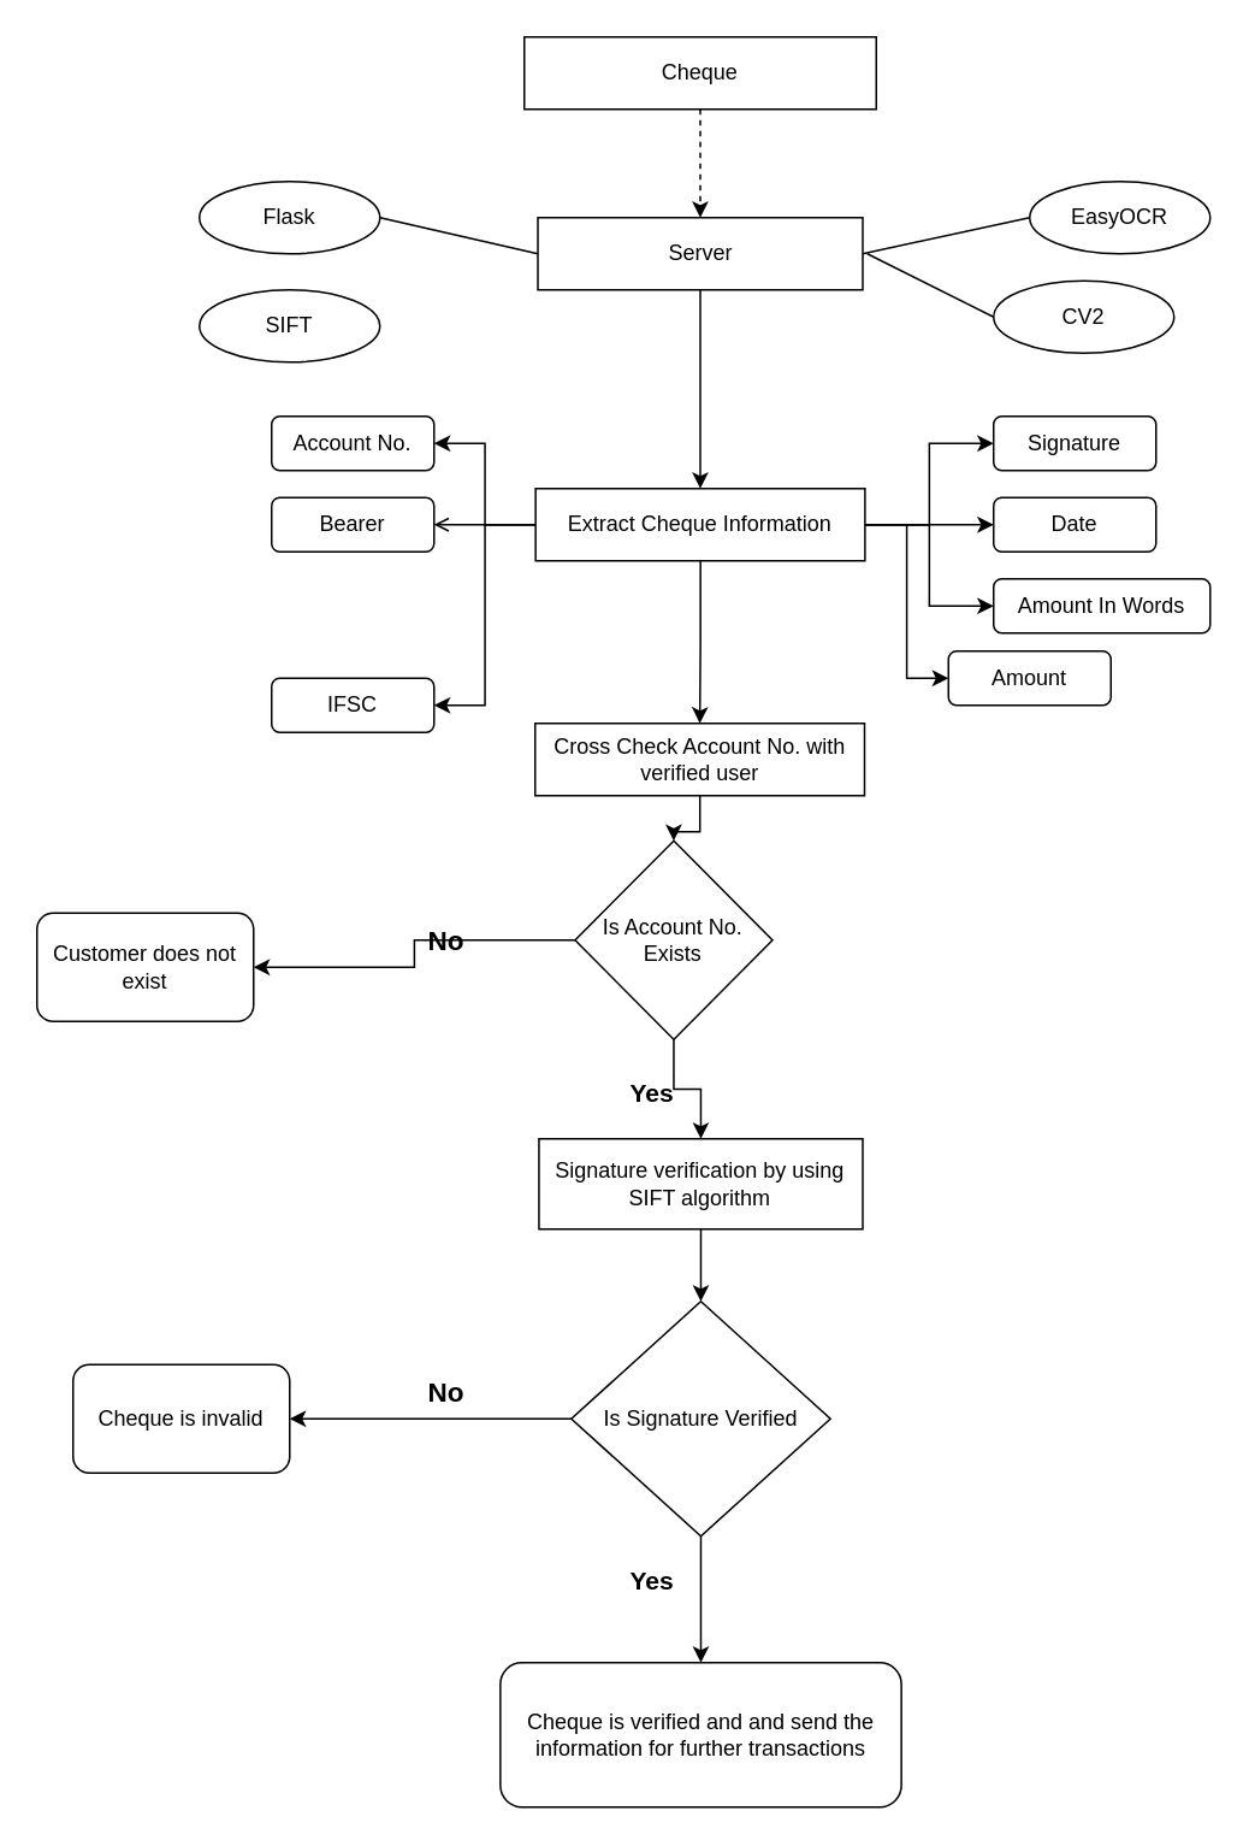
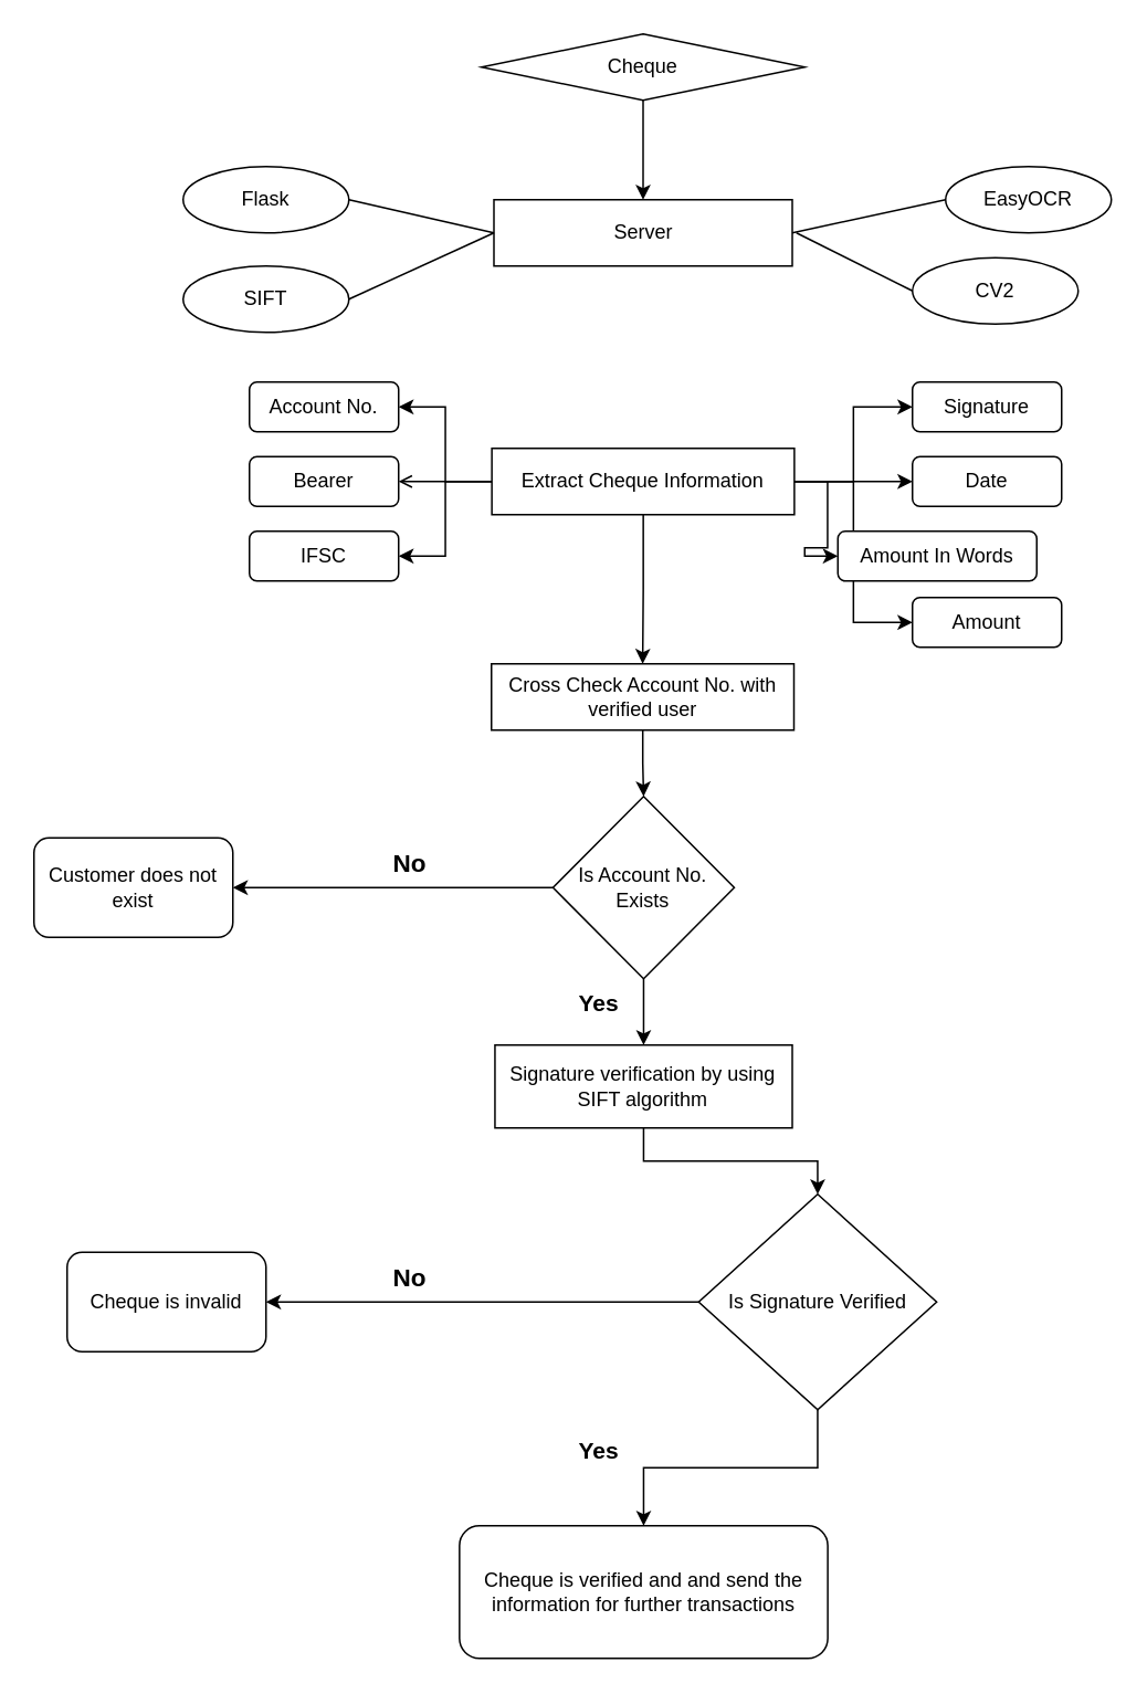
  <mxCell id="0" />
  <mxCell id="1" parent="0" />
- <mxCell id="2" style="edgeStyle=orthogonalEdgeStyle;rounded=0;orthogonalLoop=1;jettySize=auto;html=1;entryX=0.5;entryY=0;entryDx=0;entryDy=0;dashed=1;" edge="1" parent="1" source="3" target="5"><mxGeometry relative="1" as="geometry" /></mxCell>
- <mxCell id="3" value="Cheque" style="rounded=0;whiteSpace=wrap;html=1;" vertex="1" parent="1"><mxGeometry x="290" y="20" width="195" height="40" as="geometry" /></mxCell>
- <mxCell id="4" style="edgeStyle=orthogonalEdgeStyle;rounded=0;orthogonalLoop=1;jettySize=auto;html=1;entryX=0.5;entryY=0;entryDx=0;entryDy=0;" edge="1" parent="1" source="5" target="22"><mxGeometry relative="1" as="geometry" /></mxCell>
+ <mxCell id="2" style="edgeStyle=orthogonalEdgeStyle;rounded=0;orthogonalLoop=1;jettySize=auto;html=1;entryX=0.5;entryY=0;entryDx=0;entryDy=0;" edge="1" parent="1" source="3" target="5"><mxGeometry relative="1" as="geometry" /></mxCell>
+ <mxCell id="3" value="Cheque" style="rhombus;whiteSpace=wrap;html=1;" vertex="1" parent="1"><mxGeometry x="290" y="20" width="195" height="40" as="geometry" /></mxCell>
  <mxCell id="5" value="Server" style="rounded=0;whiteSpace=wrap;html=1;" vertex="1" parent="1"><mxGeometry x="297.5" y="120" width="180" height="40" as="geometry" /></mxCell>
  <mxCell id="6" value="Flask" style="ellipse;whiteSpace=wrap;html=1;" vertex="1" parent="1"><mxGeometry x="110" y="100" width="100" height="40" as="geometry" /></mxCell>
  <mxCell id="7" value="EasyOCR" style="ellipse;whiteSpace=wrap;html=1;" vertex="1" parent="1"><mxGeometry x="570" y="100" width="100" height="40" as="geometry" /></mxCell>
  <mxCell id="8" value="CV2" style="ellipse;whiteSpace=wrap;html=1;" vertex="1" parent="1"><mxGeometry x="550" y="155" width="100" height="40" as="geometry" /></mxCell>
  <mxCell id="9" value="SIFT" style="ellipse;whiteSpace=wrap;html=1;" vertex="1" parent="1"><mxGeometry x="110" y="160" width="100" height="40" as="geometry" /></mxCell>
  <mxCell id="10" value="" style="endArrow=none;html=1;rounded=0;entryX=0;entryY=0.5;entryDx=0;entryDy=0;exitX=1;exitY=0.5;exitDx=0;exitDy=0;" edge="1" parent="1" source="5" target="7"><mxGeometry width="50" height="50" relative="1" as="geometry"><mxPoint x="340" y="140" as="sourcePoint" /><mxPoint x="390" y="90" as="targetPoint" /></mxGeometry></mxCell>
  <mxCell id="11" value="" style="endArrow=none;html=1;rounded=0;entryX=0;entryY=0.5;entryDx=0;entryDy=0;" edge="1" parent="1" target="8"><mxGeometry width="50" height="50" relative="1" as="geometry"><mxPoint x="480" y="140" as="sourcePoint" /><mxPoint x="580" y="130" as="targetPoint" /></mxGeometry></mxCell>
  <mxCell id="12" value="" style="endArrow=none;html=1;rounded=0;entryX=1;entryY=0.5;entryDx=0;entryDy=0;exitX=0;exitY=0.5;exitDx=0;exitDy=0;" edge="1" parent="1" source="5" target="6"><mxGeometry width="50" height="50" relative="1" as="geometry"><mxPoint x="498" y="160" as="sourcePoint" /><mxPoint x="590" y="140" as="targetPoint" /></mxGeometry></mxCell>
+ <mxCell id="13" value="" style="endArrow=none;html=1;rounded=0;entryX=0;entryY=0.5;entryDx=0;entryDy=0;exitX=1;exitY=0.5;exitDx=0;exitDy=0;" edge="1" parent="1" source="9" target="5"><mxGeometry width="50" height="50" relative="1" as="geometry"><mxPoint x="508" y="170" as="sourcePoint" /><mxPoint x="600" y="150" as="targetPoint" /></mxGeometry></mxCell>
  <mxCell id="14" style="edgeStyle=orthogonalEdgeStyle;rounded=0;orthogonalLoop=1;jettySize=auto;html=1;exitX=0;exitY=0.501;exitDx=0;exitDy=0;entryX=1;entryY=0.5;entryDx=0;entryDy=0;exitPerimeter=0;" edge="1" parent="1" source="22" target="23"><mxGeometry relative="1" as="geometry" /></mxCell>
  <mxCell id="15" style="edgeStyle=orthogonalEdgeStyle;rounded=0;orthogonalLoop=1;jettySize=auto;html=1;endArrow=open;" edge="1" parent="1" source="22" target="24"><mxGeometry relative="1" as="geometry" /></mxCell>
  <mxCell id="16" style="edgeStyle=orthogonalEdgeStyle;rounded=0;orthogonalLoop=1;jettySize=auto;html=1;entryX=1;entryY=0.5;entryDx=0;entryDy=0;" edge="1" parent="1" source="22" target="25"><mxGeometry relative="1" as="geometry" /></mxCell>
  <mxCell id="17" style="edgeStyle=orthogonalEdgeStyle;rounded=0;orthogonalLoop=1;jettySize=auto;html=1;entryX=0;entryY=0.5;entryDx=0;entryDy=0;" edge="1" parent="1" source="22" target="28"><mxGeometry relative="1" as="geometry" /></mxCell>
  <mxCell id="18" style="edgeStyle=orthogonalEdgeStyle;rounded=0;orthogonalLoop=1;jettySize=auto;html=1;" edge="1" parent="1" source="22" target="27"><mxGeometry relative="1" as="geometry" /></mxCell>
  <mxCell id="19" style="edgeStyle=orthogonalEdgeStyle;rounded=0;orthogonalLoop=1;jettySize=auto;html=1;entryX=0;entryY=0.5;entryDx=0;entryDy=0;" edge="1" parent="1" source="22" target="26"><mxGeometry relative="1" as="geometry" /></mxCell>
  <mxCell id="20" style="edgeStyle=orthogonalEdgeStyle;rounded=0;orthogonalLoop=1;jettySize=auto;html=1;entryX=0;entryY=0.5;entryDx=0;entryDy=0;" edge="1" parent="1" source="22" target="29"><mxGeometry relative="1" as="geometry" /></mxCell>
  <mxCell id="21" style="edgeStyle=orthogonalEdgeStyle;rounded=0;orthogonalLoop=1;jettySize=auto;html=1;entryX=0.5;entryY=0;entryDx=0;entryDy=0;" edge="1" parent="1" source="22" target="31"><mxGeometry relative="1" as="geometry" /></mxCell>
  <mxCell id="22" value="Extract Cheque Information" style="rounded=0;whiteSpace=wrap;html=1;" vertex="1" parent="1"><mxGeometry x="296.25" y="270" width="182.5" height="40" as="geometry" /></mxCell>
  <mxCell id="23" value="Account No." style="rounded=1;whiteSpace=wrap;html=1;" vertex="1" parent="1"><mxGeometry x="150" y="230" width="90" height="30" as="geometry" /></mxCell>
  <mxCell id="24" value="Bearer" style="rounded=1;whiteSpace=wrap;html=1;" vertex="1" parent="1"><mxGeometry x="150" y="275" width="90" height="30" as="geometry" /></mxCell>
- <mxCell id="25" value="IFSC" style="rounded=1;whiteSpace=wrap;html=1;" vertex="1" parent="1"><mxGeometry x="150" y="375" width="90" height="30" as="geometry" /></mxCell>
- <mxCell id="26" value="Amount In Words" style="rounded=1;whiteSpace=wrap;html=1;" vertex="1" parent="1"><mxGeometry x="550" y="320" width="120" height="30" as="geometry" /></mxCell>
+ <mxCell id="25" value="IFSC" style="rounded=1;whiteSpace=wrap;html=1;" vertex="1" parent="1"><mxGeometry x="150" y="320" width="90" height="30" as="geometry" /></mxCell>
+ <mxCell id="26" value="Amount In Words" style="rounded=1;whiteSpace=wrap;html=1;" vertex="1" parent="1"><mxGeometry x="505" y="320" width="120" height="30" as="geometry" /></mxCell>
  <mxCell id="27" value="Date" style="rounded=1;whiteSpace=wrap;html=1;" vertex="1" parent="1"><mxGeometry x="550" y="275" width="90" height="30" as="geometry" /></mxCell>
  <mxCell id="28" value="Signature" style="rounded=1;whiteSpace=wrap;html=1;" vertex="1" parent="1"><mxGeometry x="550" y="230" width="90" height="30" as="geometry" /></mxCell>
- <mxCell id="29" value="Amount" style="rounded=1;whiteSpace=wrap;html=1;" vertex="1" parent="1"><mxGeometry x="525" y="360" width="90" height="30" as="geometry" /></mxCell>
+ <mxCell id="29" value="Amount" style="rounded=1;whiteSpace=wrap;html=1;" vertex="1" parent="1"><mxGeometry x="550" y="360" width="90" height="30" as="geometry" /></mxCell>
  <mxCell id="30" style="edgeStyle=orthogonalEdgeStyle;rounded=0;orthogonalLoop=1;jettySize=auto;html=1;entryX=0.5;entryY=0;entryDx=0;entryDy=0;" edge="1" parent="1" source="31" target="34"><mxGeometry relative="1" as="geometry" /></mxCell>
  <mxCell id="31" value="Cross Check Account No. with verified user" style="rounded=0;whiteSpace=wrap;html=1;" vertex="1" parent="1"><mxGeometry x="296" y="400" width="182.5" height="40" as="geometry" /></mxCell>
  <mxCell id="32" style="edgeStyle=orthogonalEdgeStyle;rounded=0;orthogonalLoop=1;jettySize=auto;html=1;entryX=1;entryY=0.5;entryDx=0;entryDy=0;" edge="1" parent="1" source="34" target="35"><mxGeometry relative="1" as="geometry" /></mxCell>
  <mxCell id="33" style="edgeStyle=orthogonalEdgeStyle;rounded=0;orthogonalLoop=1;jettySize=auto;html=1;entryX=0.5;entryY=0;entryDx=0;entryDy=0;" edge="1" parent="1" source="34" target="38"><mxGeometry relative="1" as="geometry" /></mxCell>
- <mxCell id="34" value="Is Account No. Exists" style="rhombus;whiteSpace=wrap;html=1;" vertex="1" parent="1"><mxGeometry x="318.13" y="465" width="109.37" height="110" as="geometry" /></mxCell>
+ <mxCell id="34" value="Is Account No. Exists" style="rhombus;whiteSpace=wrap;html=1;" vertex="1" parent="1"><mxGeometry x="333.13" y="480" width="109.37" height="110" as="geometry" /></mxCell>
  <mxCell id="35" value="Customer does not exist" style="rounded=1;whiteSpace=wrap;html=1;" vertex="1" parent="1"><mxGeometry x="20" y="505" width="120" height="60" as="geometry" /></mxCell>
  <mxCell id="36" value="&lt;b&gt;&lt;font style=&quot;font-size: 15px;&quot;&gt;No&lt;/font&gt;&lt;/b&gt;" style="text;html=1;strokeColor=none;fillColor=none;align=center;verticalAlign=middle;whiteSpace=wrap;rounded=0;" vertex="1" parent="1"><mxGeometry x="216.73" y="505" width="60" height="30" as="geometry" /></mxCell>
  <mxCell id="37" style="edgeStyle=orthogonalEdgeStyle;rounded=0;orthogonalLoop=1;jettySize=auto;html=1;entryX=0.5;entryY=0;entryDx=0;entryDy=0;" edge="1" parent="1" source="38" target="41"><mxGeometry relative="1" as="geometry" /></mxCell>
  <mxCell id="38" value="Signature verification by using SIFT algorithm" style="rounded=0;whiteSpace=wrap;html=1;" vertex="1" parent="1"><mxGeometry x="298.13" y="630" width="179.37" height="50" as="geometry" /></mxCell>
  <mxCell id="39" style="edgeStyle=orthogonalEdgeStyle;rounded=0;orthogonalLoop=1;jettySize=auto;html=1;entryX=1;entryY=0.5;entryDx=0;entryDy=0;" edge="1" parent="1" source="41" target="45"><mxGeometry relative="1" as="geometry" /></mxCell>
  <mxCell id="40" style="edgeStyle=orthogonalEdgeStyle;rounded=0;orthogonalLoop=1;jettySize=auto;html=1;entryX=0.5;entryY=0;entryDx=0;entryDy=0;" edge="1" parent="1" source="41" target="46"><mxGeometry relative="1" as="geometry" /></mxCell>
- <mxCell id="41" value="Is Signature Verified" style="rhombus;whiteSpace=wrap;html=1;" vertex="1" parent="1"><mxGeometry x="316.04" y="720" width="143.56" height="130" as="geometry" /></mxCell>
+ <mxCell id="41" value="Is Signature Verified" style="rhombus;whiteSpace=wrap;html=1;" vertex="1" parent="1"><mxGeometry x="421.04" y="720" width="143.56" height="130" as="geometry" /></mxCell>
  <mxCell id="42" value="&lt;b&gt;&lt;font style=&quot;font-size: 14px;&quot;&gt;Yes&lt;/font&gt;&lt;/b&gt;" style="text;html=1;strokeColor=none;fillColor=none;align=center;verticalAlign=middle;whiteSpace=wrap;rounded=0;" vertex="1" parent="1"><mxGeometry x="330.63" y="590" width="60" height="30" as="geometry" /></mxCell>
  <mxCell id="43" value="&lt;b&gt;&lt;font style=&quot;font-size: 14px;&quot;&gt;Yes&lt;/font&gt;&lt;/b&gt;" style="text;html=1;strokeColor=none;fillColor=none;align=center;verticalAlign=middle;whiteSpace=wrap;rounded=0;" vertex="1" parent="1"><mxGeometry x="330.63" y="860" width="60" height="30" as="geometry" /></mxCell>
  <mxCell id="44" value="&lt;b&gt;&lt;font style=&quot;font-size: 15px;&quot;&gt;No&lt;/font&gt;&lt;/b&gt;" style="text;html=1;strokeColor=none;fillColor=none;align=center;verticalAlign=middle;whiteSpace=wrap;rounded=0;" vertex="1" parent="1"><mxGeometry x="216.73" y="755" width="60" height="30" as="geometry" /></mxCell>
  <mxCell id="45" value="Cheque is invalid" style="rounded=1;whiteSpace=wrap;html=1;" vertex="1" parent="1"><mxGeometry x="40" y="755" width="120" height="60" as="geometry" /></mxCell>
  <mxCell id="46" value="Cheque is verified and and send the information for further transactions" style="rounded=1;whiteSpace=wrap;html=1;" vertex="1" parent="1"><mxGeometry x="276.73" y="920" width="222.18" height="80" as="geometry" /></mxCell>
